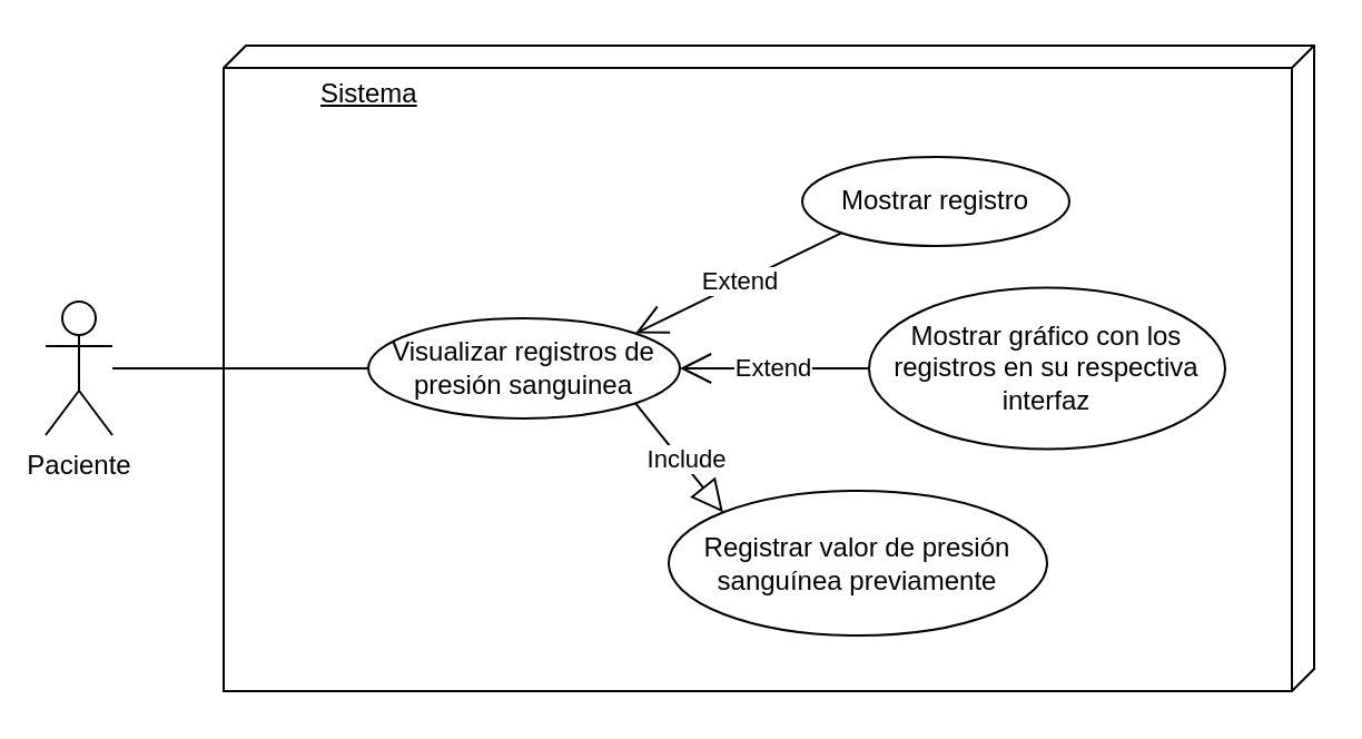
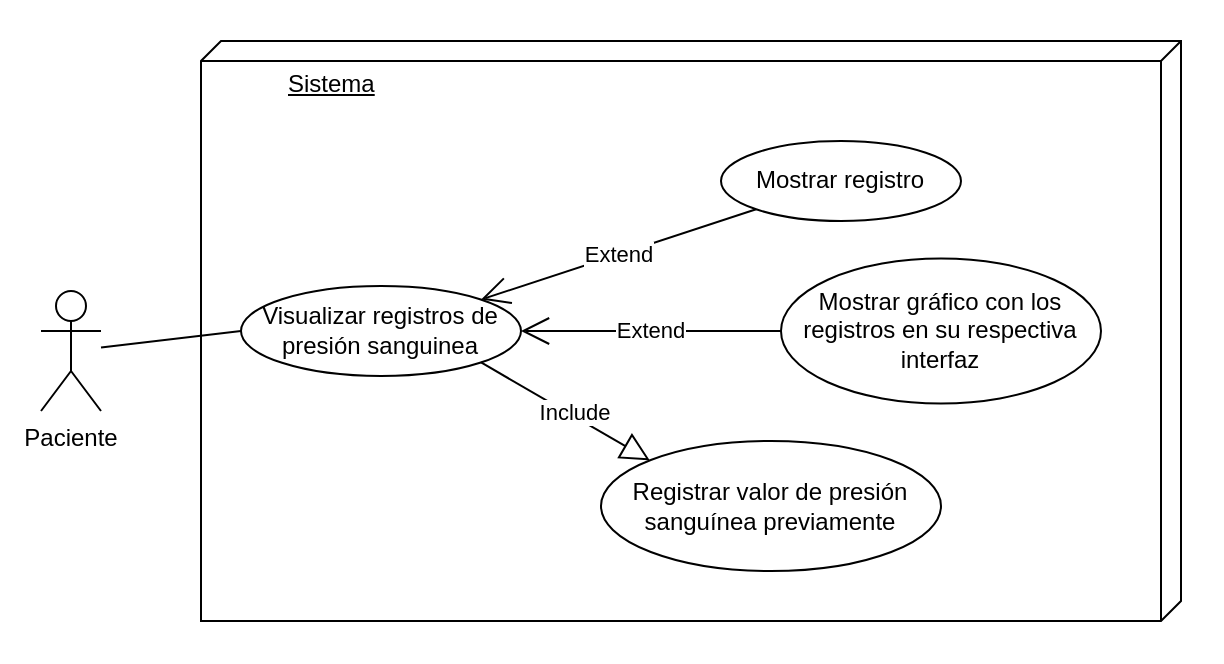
  <mxCell id="0" />
  <mxCell id="1" parent="0" />
  <mxCell id="2" value="&lt;blockquote style=&quot;margin: 0 0 0 40px; border: none; padding: 0px;&quot;&gt;Sistema&lt;br&gt;&lt;/blockquote&gt;" style="verticalAlign=top;align=left;spacingTop=8;spacingLeft=2;spacingRight=12;shape=cube;size=10;direction=south;fontStyle=4;html=1;whiteSpace=wrap;" vertex="1" parent="1"><mxGeometry x="100" y="20" width="490" height="290" as="geometry" /></mxCell>
- <mxCell id="3" value="Paciente" style="shape=umlActor;verticalLabelPosition=bottom;verticalAlign=top;html=1;outlineConnect=0;" vertex="1" parent="1"><mxGeometry x="20" y="135" width="30" height="60" as="geometry" /></mxCell>
- <mxCell id="4" value="Visualizar registros de presión sanguinea" style="ellipse;whiteSpace=wrap;html=1;" vertex="1" parent="1"><mxGeometry x="165" y="142.5" width="140" height="45" as="geometry" /></mxCell>
+ <mxCell id="3" value="Paciente" style="shape=umlActor;verticalLabelPosition=bottom;verticalAlign=top;html=1;outlineConnect=0;" vertex="1" parent="1"><mxGeometry x="20" y="145" width="30" height="60" as="geometry" /></mxCell>
+ <mxCell id="4" value="Visualizar registros de presión sanguinea" style="ellipse;whiteSpace=wrap;html=1;" vertex="1" parent="1"><mxGeometry x="120" y="142.5" width="140" height="45" as="geometry" /></mxCell>
  <mxCell id="5" value="Registrar valor de presión sanguínea previamente" style="ellipse;whiteSpace=wrap;html=1;" vertex="1" parent="1"><mxGeometry x="300" y="220" width="170" height="65" as="geometry" /></mxCell>
  <mxCell id="6" value="" style="endArrow=none;html=1;rounded=0;entryX=0;entryY=0.5;entryDx=0;entryDy=0;" edge="1" parent="1" source="3" target="4"><mxGeometry width="50" height="50" relative="1" as="geometry"><mxPoint x="-20" y="310" as="sourcePoint" /><mxPoint x="30" y="260" as="targetPoint" /></mxGeometry></mxCell>
  <mxCell id="7" value="" style="endArrow=block;dashed=0;endFill=0;endSize=12;html=1;rounded=0;exitX=1;exitY=1;exitDx=0;exitDy=0;entryX=0;entryY=0;entryDx=0;entryDy=0;" edge="1" parent="1" source="4" target="5"><mxGeometry width="160" relative="1" as="geometry"><mxPoint x="20" y="340" as="sourcePoint" /><mxPoint x="180" y="340" as="targetPoint" /></mxGeometry></mxCell>
  <mxCell id="8" value="Include" style="edgeLabel;html=1;align=center;verticalAlign=middle;resizable=0;points=[];" vertex="1" connectable="0" parent="7"><mxGeometry x="0.08" y="2" relative="1" as="geometry"><mxPoint as="offset" /></mxGeometry></mxCell>
  <mxCell id="9" value="Mostrar registro" style="ellipse;whiteSpace=wrap;html=1;" vertex="1" parent="1"><mxGeometry x="360" y="70" width="120" height="40" as="geometry" /></mxCell>
  <mxCell id="10" value="Extend" style="endArrow=open;endFill=1;endSize=12;html=1;rounded=0;exitX=0;exitY=1;exitDx=0;exitDy=0;entryX=1;entryY=0;entryDx=0;entryDy=0;" edge="1" parent="1" source="9" target="4"><mxGeometry width="160" relative="1" as="geometry"><mxPoint x="220" y="-20" as="sourcePoint" /><mxPoint x="230" y="150" as="targetPoint" /><Array as="points" /></mxGeometry></mxCell>
  <mxCell id="11" value="Mostrar gráfico con los registros en su respectiva interfaz" style="ellipse;whiteSpace=wrap;html=1;" vertex="1" parent="1"><mxGeometry x="390" y="128.75" width="160" height="72.5" as="geometry" /></mxCell>
  <mxCell id="12" value="Extend" style="endArrow=open;endFill=1;endSize=12;html=1;rounded=0;exitX=0;exitY=0.5;exitDx=0;exitDy=0;" edge="1" parent="1" source="11" target="4"><mxGeometry width="160" relative="1" as="geometry"><mxPoint x="270" y="26" as="sourcePoint" /><mxPoint x="280" y="195" as="targetPoint" /><Array as="points" /></mxGeometry></mxCell>
